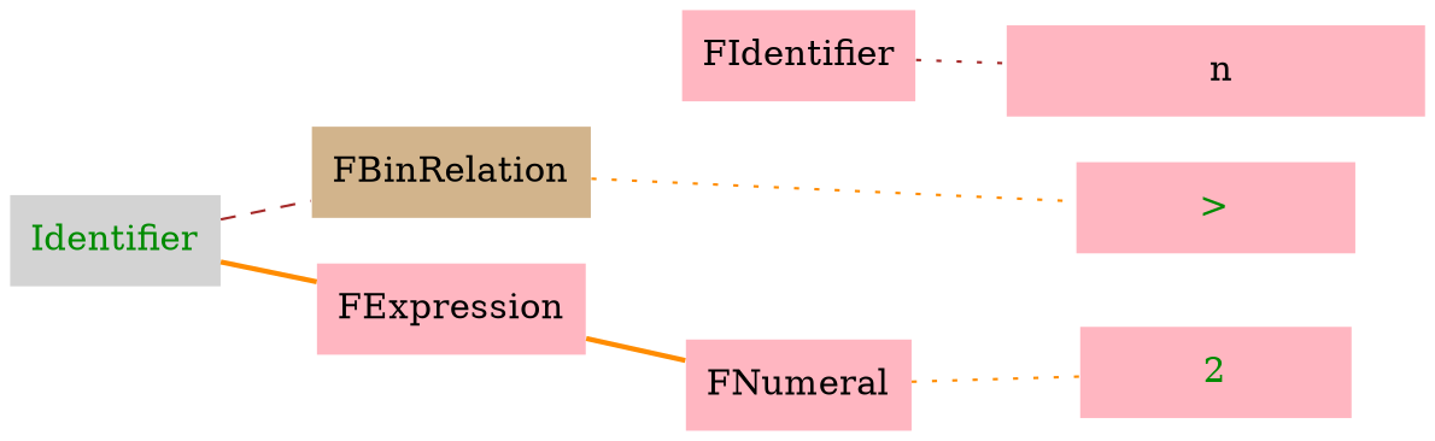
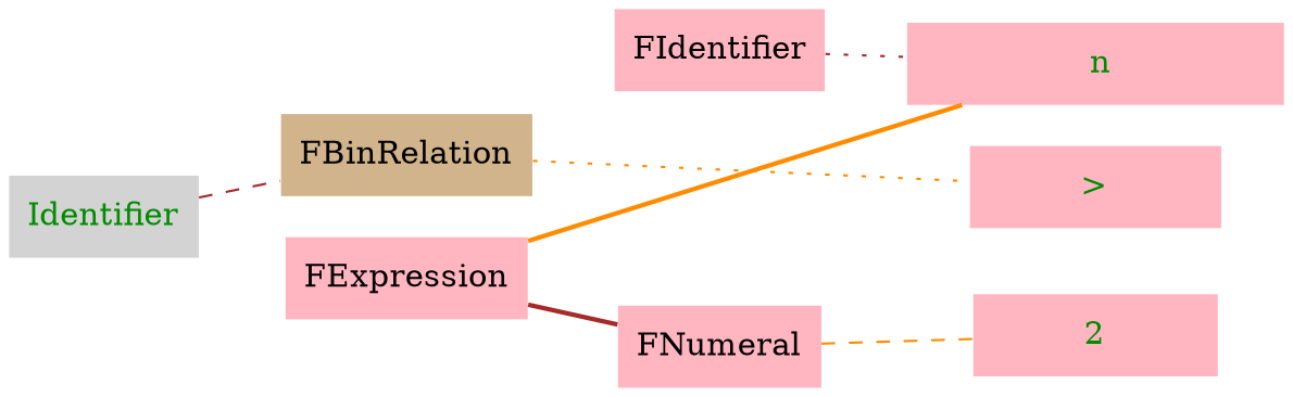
  graph {
    rankdir=LR
    node [color=darkgreen fillcolor=lightpink shape=plaintext style=filled]
    edge [color=darkorange style=invis]
    n1 [fillcolor=lightgrey fontcolor=green4 label=Identifier]
    n2 [fillcolor=tan label=FBinRelation]
    n3 [color=black label=FExpression]
    n4 [color=black label=FIdentifier]
    n5 [color=black label=FNumeral]
-   n6 [color=black fontcolor=black label="                n               "]
+   n6 [color=black fontcolor=green4 label="                n               "]
    n7 [fontcolor=green4 label="         >         "]
    n8 [fontcolor=green4 label="         2         "]
    subgraph sub_1 {
      rank=same
      n1
    }
    subgraph sub_2 {
      rank=same
      n2
      n3
    }
    subgraph sub_3 {
      rank=same
      n4
      n5
    }
    subgraph sub_4 {
      rank=same
      n6
      n7
      n8
    }
    n1 -- n2 [color=brown style=dashed]
-   n1 -- n3 [style=bold]
+   n6 -- n3 [style=bold]
    n2 -- n3 [color=""]
    n2 -- n7 [style=dotted]
-   n3 -- n5 [style=bold]
+   n3 -- n5 [color=brown style=bold]
    n4 -- n5 [color=""]
    n4 -- n6 [color=brown style=dotted]
-   n5 -- n8 [style=dotted]
+   n5 -- n8 [style=dashed]
    n6 -- n7 [color=green4]
    n7 -- n8 [color=green4]
  }
